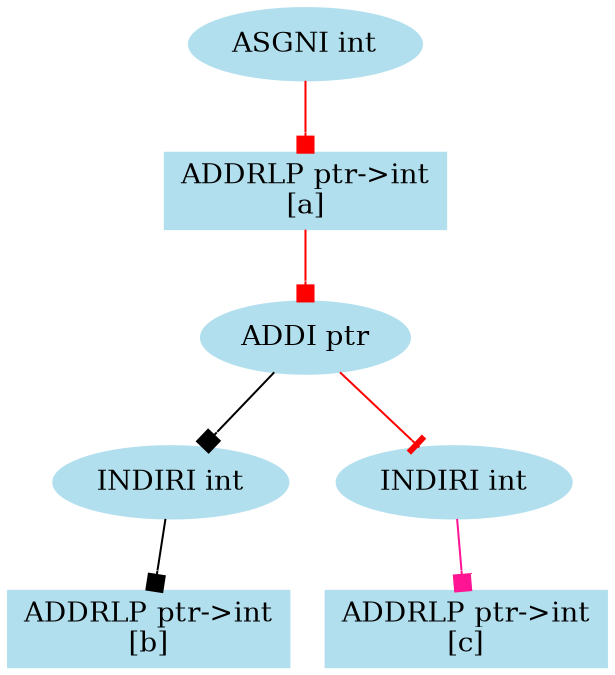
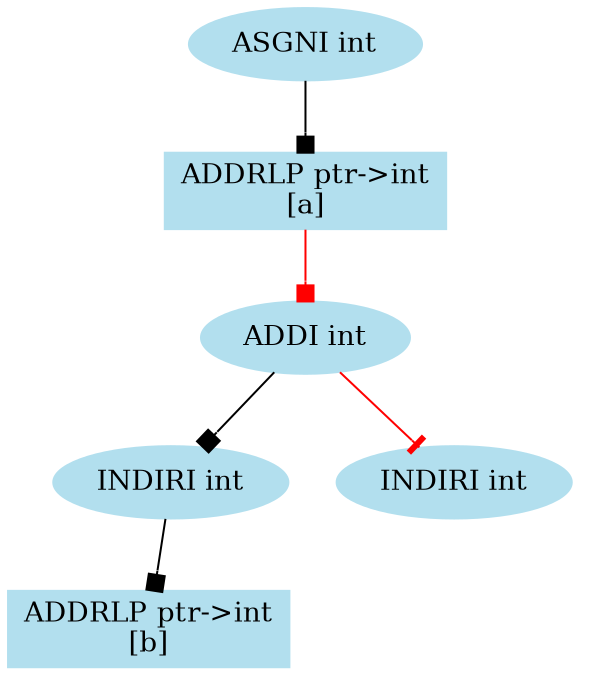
  digraph {
    node [color=lightblue2 style=filled]
    edge [arrowhead=box color=red]
    n1 [label="ASGNI int"]
    n2 [label="ADDRLP ptr->int\n\[a\]" shape=box]
-   n3 [label="ADDI ptr"]
+   n3 [label="ADDI int"]
    n4 [label="INDIRI int"]
    n5 [label="INDIRI int"]
    n6 [label="ADDRLP ptr->int\n\[b\]" shape=box]
-   n7 [label="ADDRLP ptr->int\n\[c\]" shape=box]
-   n1 -> n2
+   n1 -> n2 [color=black]
    n2 -> n3
    n3 -> n4 [color=black]
    n3 -> n5 [arrowhead=tee]
    n4 -> n6 [color=black]
-   n5 -> n7 [color=deeppink]
  }
